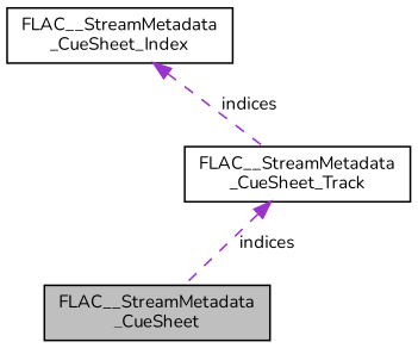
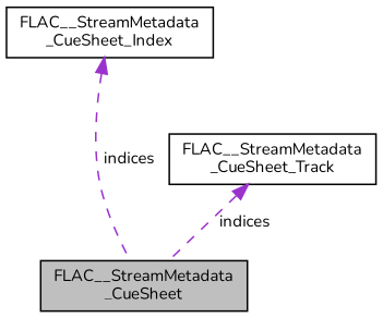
  digraph {
    fontname=Nunito
    node [color=black fillcolor=white fontname=Nunito fontsize=10 shape=record style=filled]
    edge [color=darkorchid3 dir=back fontname=Nunito fontsize=10 labelfontname=Helvetica labelfontsize=10 style=dashed]
    n1 [fillcolor=grey75 fontcolor=black height=0.2 label="FLAC__StreamMetadata\l_CueSheet" width=0.4]
    n2 [height=0.2 label="FLAC__StreamMetadata\l_CueSheet_Track" width=0.4]
    n3 [height=0.2 label="FLAC__StreamMetadata\l_CueSheet_Index" width=0.4]
    n2 -> n1 [label=" indices"]
-   n3 -> n2 [label=" indices"]
+   n3 -> n1 [label=" indices"]
  }
